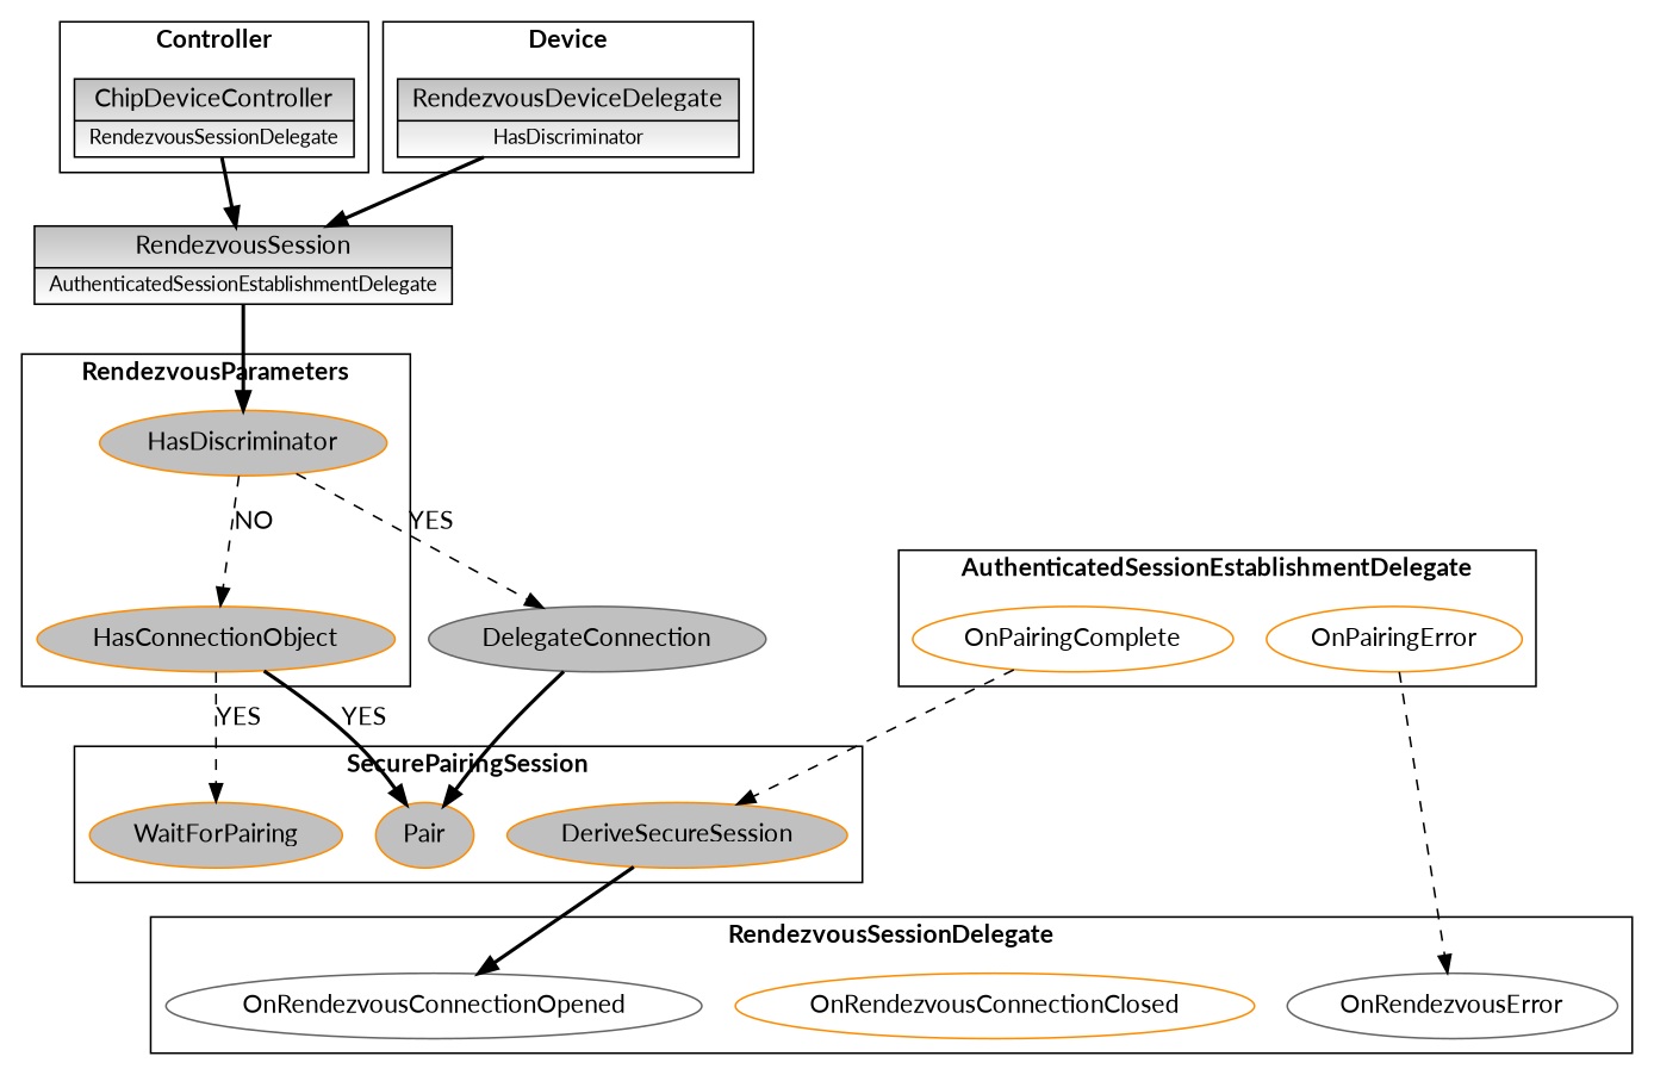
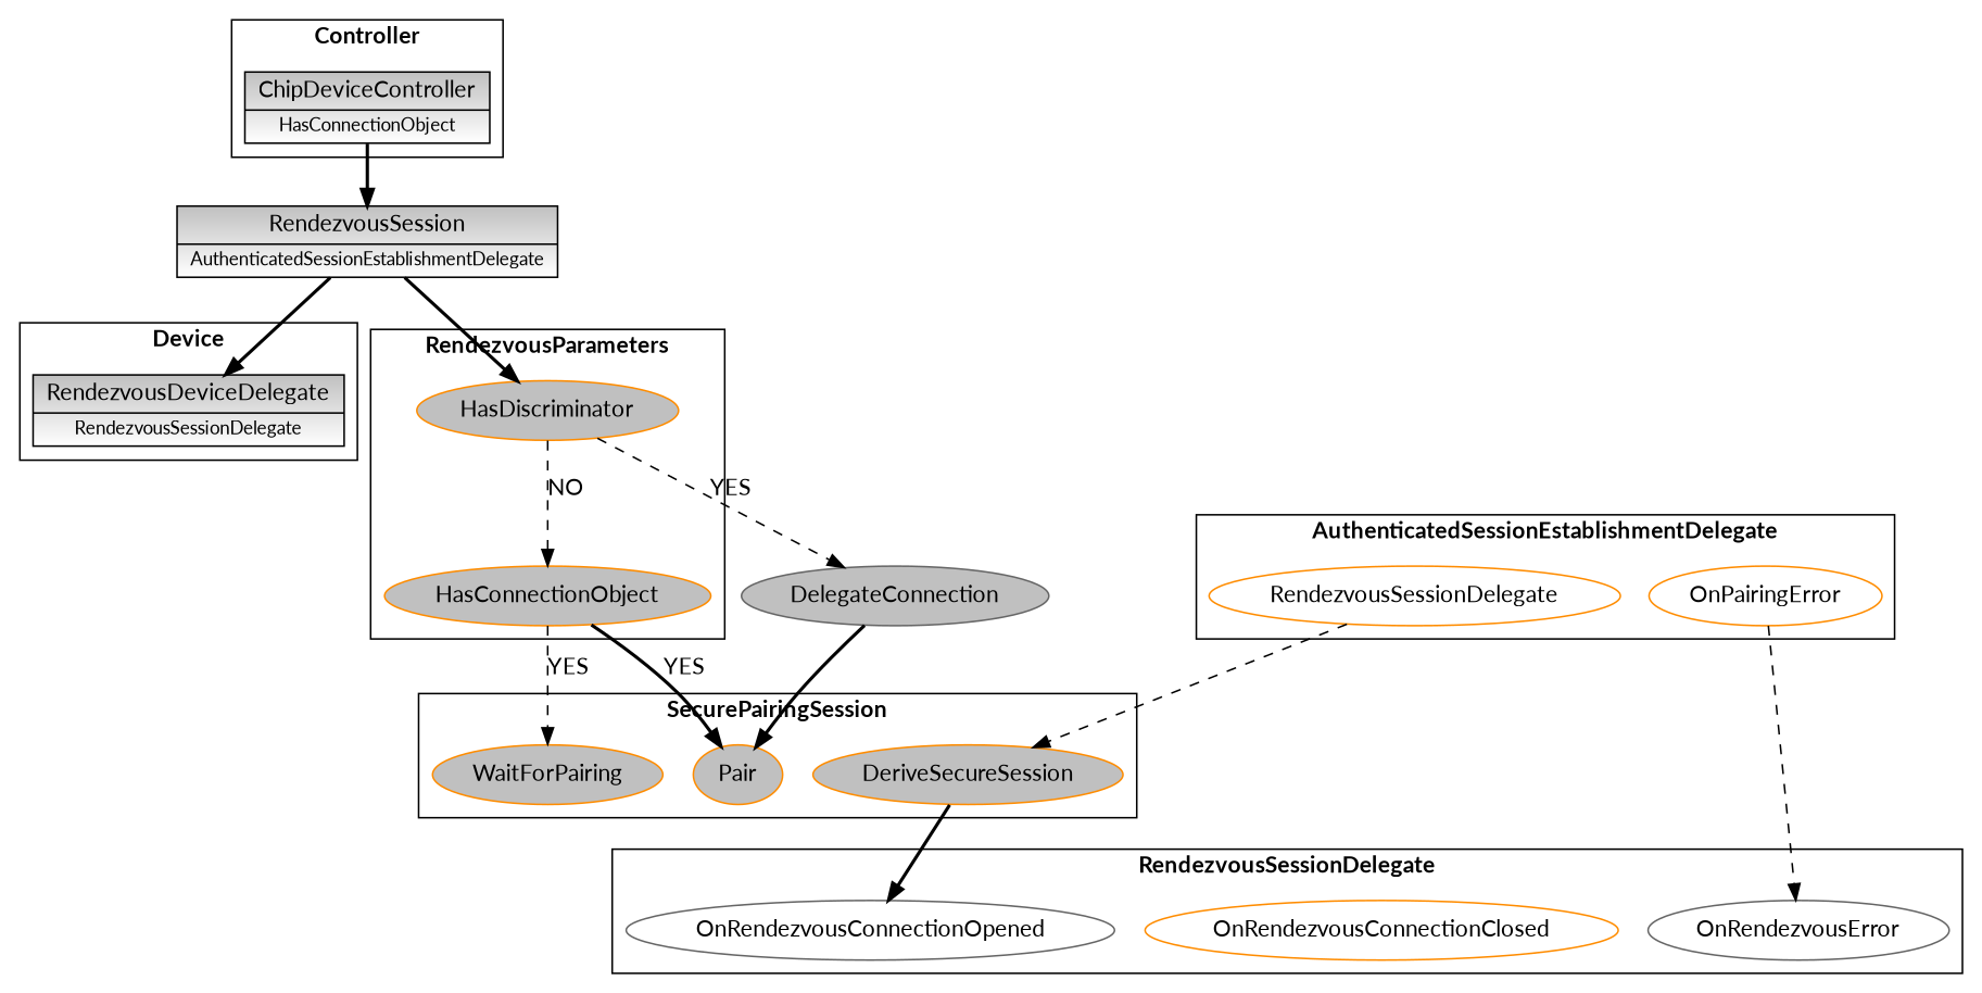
  digraph {
    fontname=Lato
    node [fillcolor=gray fontname=Lato style=filled color=darkorange]
    edge [fontname=Lato style=bold]
-   n1 [fillcolor="white:gray" gradientangle=90 label=<{ChipDeviceController|<font point-size="11">RendezvousSessionDelegate</font>}> shape=record color=""]
-   n2 [fillcolor="white:gray" gradientangle=90 label=<{RendezvousDeviceDelegate|<font point-size="11">HasDiscriminator</font>}> shape=record color=""]
+   n1 [fillcolor="white:gray" gradientangle=90 label=<{ChipDeviceController|<font point-size="11">HasConnectionObject</font>}> shape=record color=""]
+   n2 [fillcolor="white:gray" gradientangle=90 label=<{RendezvousDeviceDelegate|<font point-size="11">RendezvousSessionDelegate</font>}> shape=record color=""]
    n3 [fillcolor="white:gray" gradientangle=90 label=<{RendezvousSession|<font point-size="11">AuthenticatedSessionEstablishmentDelegate</font>}> shape=record color=""]
    WaitForPairing
    Pair
    DeriveSecureSession
    HasDiscriminator
    HasConnectionObject
    OnRendezvousConnectionOpened [color=gray40 fillcolor=white]
    OnRendezvousConnectionClosed [fillcolor=white]
    OnRendezvousError [color=gray40 fillcolor=white]
    OnPairingError [fillcolor=white]
-   OnPairingComplete [fillcolor=white]
+   OnPairingComplete [fillcolor=white label=RendezvousSessionDelegate]
    DelegateConnection [color=gray40]
    subgraph cluster_1 {
      label=<<b>Controller</b>>
      n1
    }
    subgraph cluster_2 {
      label=<<b>Device</b>>
      n2
    }
    subgraph sub_3 {
      n3
    }
    subgraph cluster_4 {
      label=<<b>SecurePairingSession</b>>
      WaitForPairing
      Pair
      DeriveSecureSession
    }
    subgraph cluster_5 {
      label=<<b>RendezvousParameters</b>>
      HasDiscriminator
      HasConnectionObject
    }
    subgraph cluster_6 {
      label=<<b>RendezvousSessionDelegate</b>>
      OnRendezvousConnectionOpened
      OnRendezvousConnectionClosed
      OnRendezvousError
    }
    subgraph cluster_7 {
      label=<<b>AuthenticatedSessionEstablishmentDelegate</b>>
      OnPairingError
      OnPairingComplete
    }
    n1 -> n3
-   n2 -> n3
+   n3 -> n2
    n3 -> HasDiscriminator
    DeriveSecureSession -> OnRendezvousConnectionOpened
    HasDiscriminator -> HasConnectionObject [label=NO style=dashed]
    HasDiscriminator -> DelegateConnection [label=YES style=dashed]
    HasConnectionObject -> WaitForPairing [label=YES style=dashed]
    HasConnectionObject -> Pair [label=YES]
    OnPairingError -> OnRendezvousError [style=dashed]
    OnPairingComplete -> DeriveSecureSession [style=dashed]
    DelegateConnection -> Pair
  }
